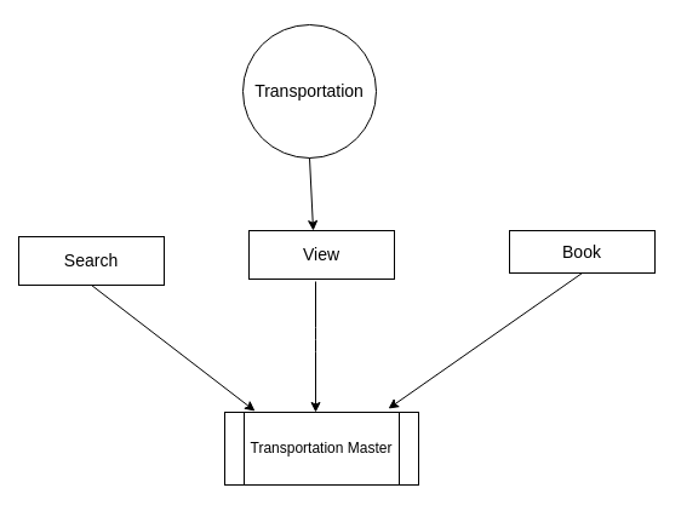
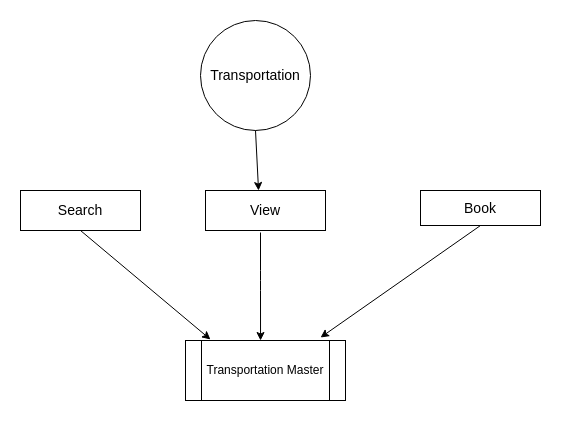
  <mxCell id="0" />
  <mxCell id="1" parent="0" />
- <mxCell id="2" value="&lt;font style=&quot;font-size: 14px&quot;&gt;Search&lt;/font&gt;" style="rounded=0;whiteSpace=wrap;html=1;" vertex="1" parent="1"><mxGeometry x="15" y="195" width="120" height="40" as="geometry" /></mxCell>
+ <mxCell id="2" value="&lt;font style=&quot;font-size: 14px&quot;&gt;Search&lt;/font&gt;" style="rounded=0;whiteSpace=wrap;html=1;" vertex="1" parent="1"><mxGeometry x="20" y="190" width="120" height="40" as="geometry" /></mxCell>
  <mxCell id="3" value="&lt;font style=&quot;font-size: 14px&quot;&gt;Transportation&lt;/font&gt;" style="ellipse;whiteSpace=wrap;html=1;aspect=fixed;" vertex="1" parent="1"><mxGeometry x="200" y="20" width="110" height="110" as="geometry" /></mxCell>
  <mxCell id="4" value="&lt;font style=&quot;font-size: 14px&quot;&gt;View&lt;/font&gt;" style="rounded=0;whiteSpace=wrap;html=1;" vertex="1" parent="1"><mxGeometry x="205" y="190" width="120" height="40" as="geometry" /></mxCell>
  <mxCell id="5" value="&lt;font style=&quot;font-size: 14px&quot;&gt;Book&lt;/font&gt;" style="rounded=0;whiteSpace=wrap;html=1;" vertex="1" parent="1"><mxGeometry x="420" y="190" width="120" height="35" as="geometry" /></mxCell>
  <mxCell id="6" value="" style="endArrow=classic;html=1;exitX=0.5;exitY=1;exitDx=0;exitDy=0;entryX=0.442;entryY=0;entryDx=0;entryDy=0;entryPerimeter=0;" edge="1" parent="1" source="3" target="4"><mxGeometry width="50" height="50" relative="1" as="geometry"><mxPoint x="240" y="240" as="sourcePoint" /><mxPoint x="290" y="190" as="targetPoint" /></mxGeometry></mxCell>
  <mxCell id="7" value="Transportation Master" style="shape=process;whiteSpace=wrap;html=1;backgroundOutline=1;" vertex="1" parent="1"><mxGeometry x="185" y="340" width="160" height="60" as="geometry" /></mxCell>
  <mxCell id="8" value="" style="endArrow=classic;html=1;exitX=0.5;exitY=1;exitDx=0;exitDy=0;entryX=0.156;entryY=-0.017;entryDx=0;entryDy=0;entryPerimeter=0;" edge="1" parent="1" source="2" target="7"><mxGeometry width="50" height="50" relative="1" as="geometry"><mxPoint x="240" y="240" as="sourcePoint" /><mxPoint x="290" y="190" as="targetPoint" /></mxGeometry></mxCell>
  <mxCell id="9" value="" style="endArrow=classic;html=1;entryX=0.469;entryY=0;entryDx=0;entryDy=0;entryPerimeter=0;" edge="1" parent="1" target="7"><mxGeometry width="50" height="50" relative="1" as="geometry"><mxPoint x="260" y="232" as="sourcePoint" /><mxPoint x="260" y="335" as="targetPoint" /><Array as="points"><mxPoint x="260" y="280" /></Array></mxGeometry></mxCell>
  <mxCell id="10" value="" style="endArrow=classic;html=1;exitX=0.5;exitY=1;exitDx=0;exitDy=0;entryX=0.844;entryY=-0.05;entryDx=0;entryDy=0;entryPerimeter=0;" edge="1" parent="1" source="5" target="7"><mxGeometry width="50" height="50" relative="1" as="geometry"><mxPoint x="240" y="240" as="sourcePoint" /><mxPoint x="290" y="190" as="targetPoint" /></mxGeometry></mxCell>
